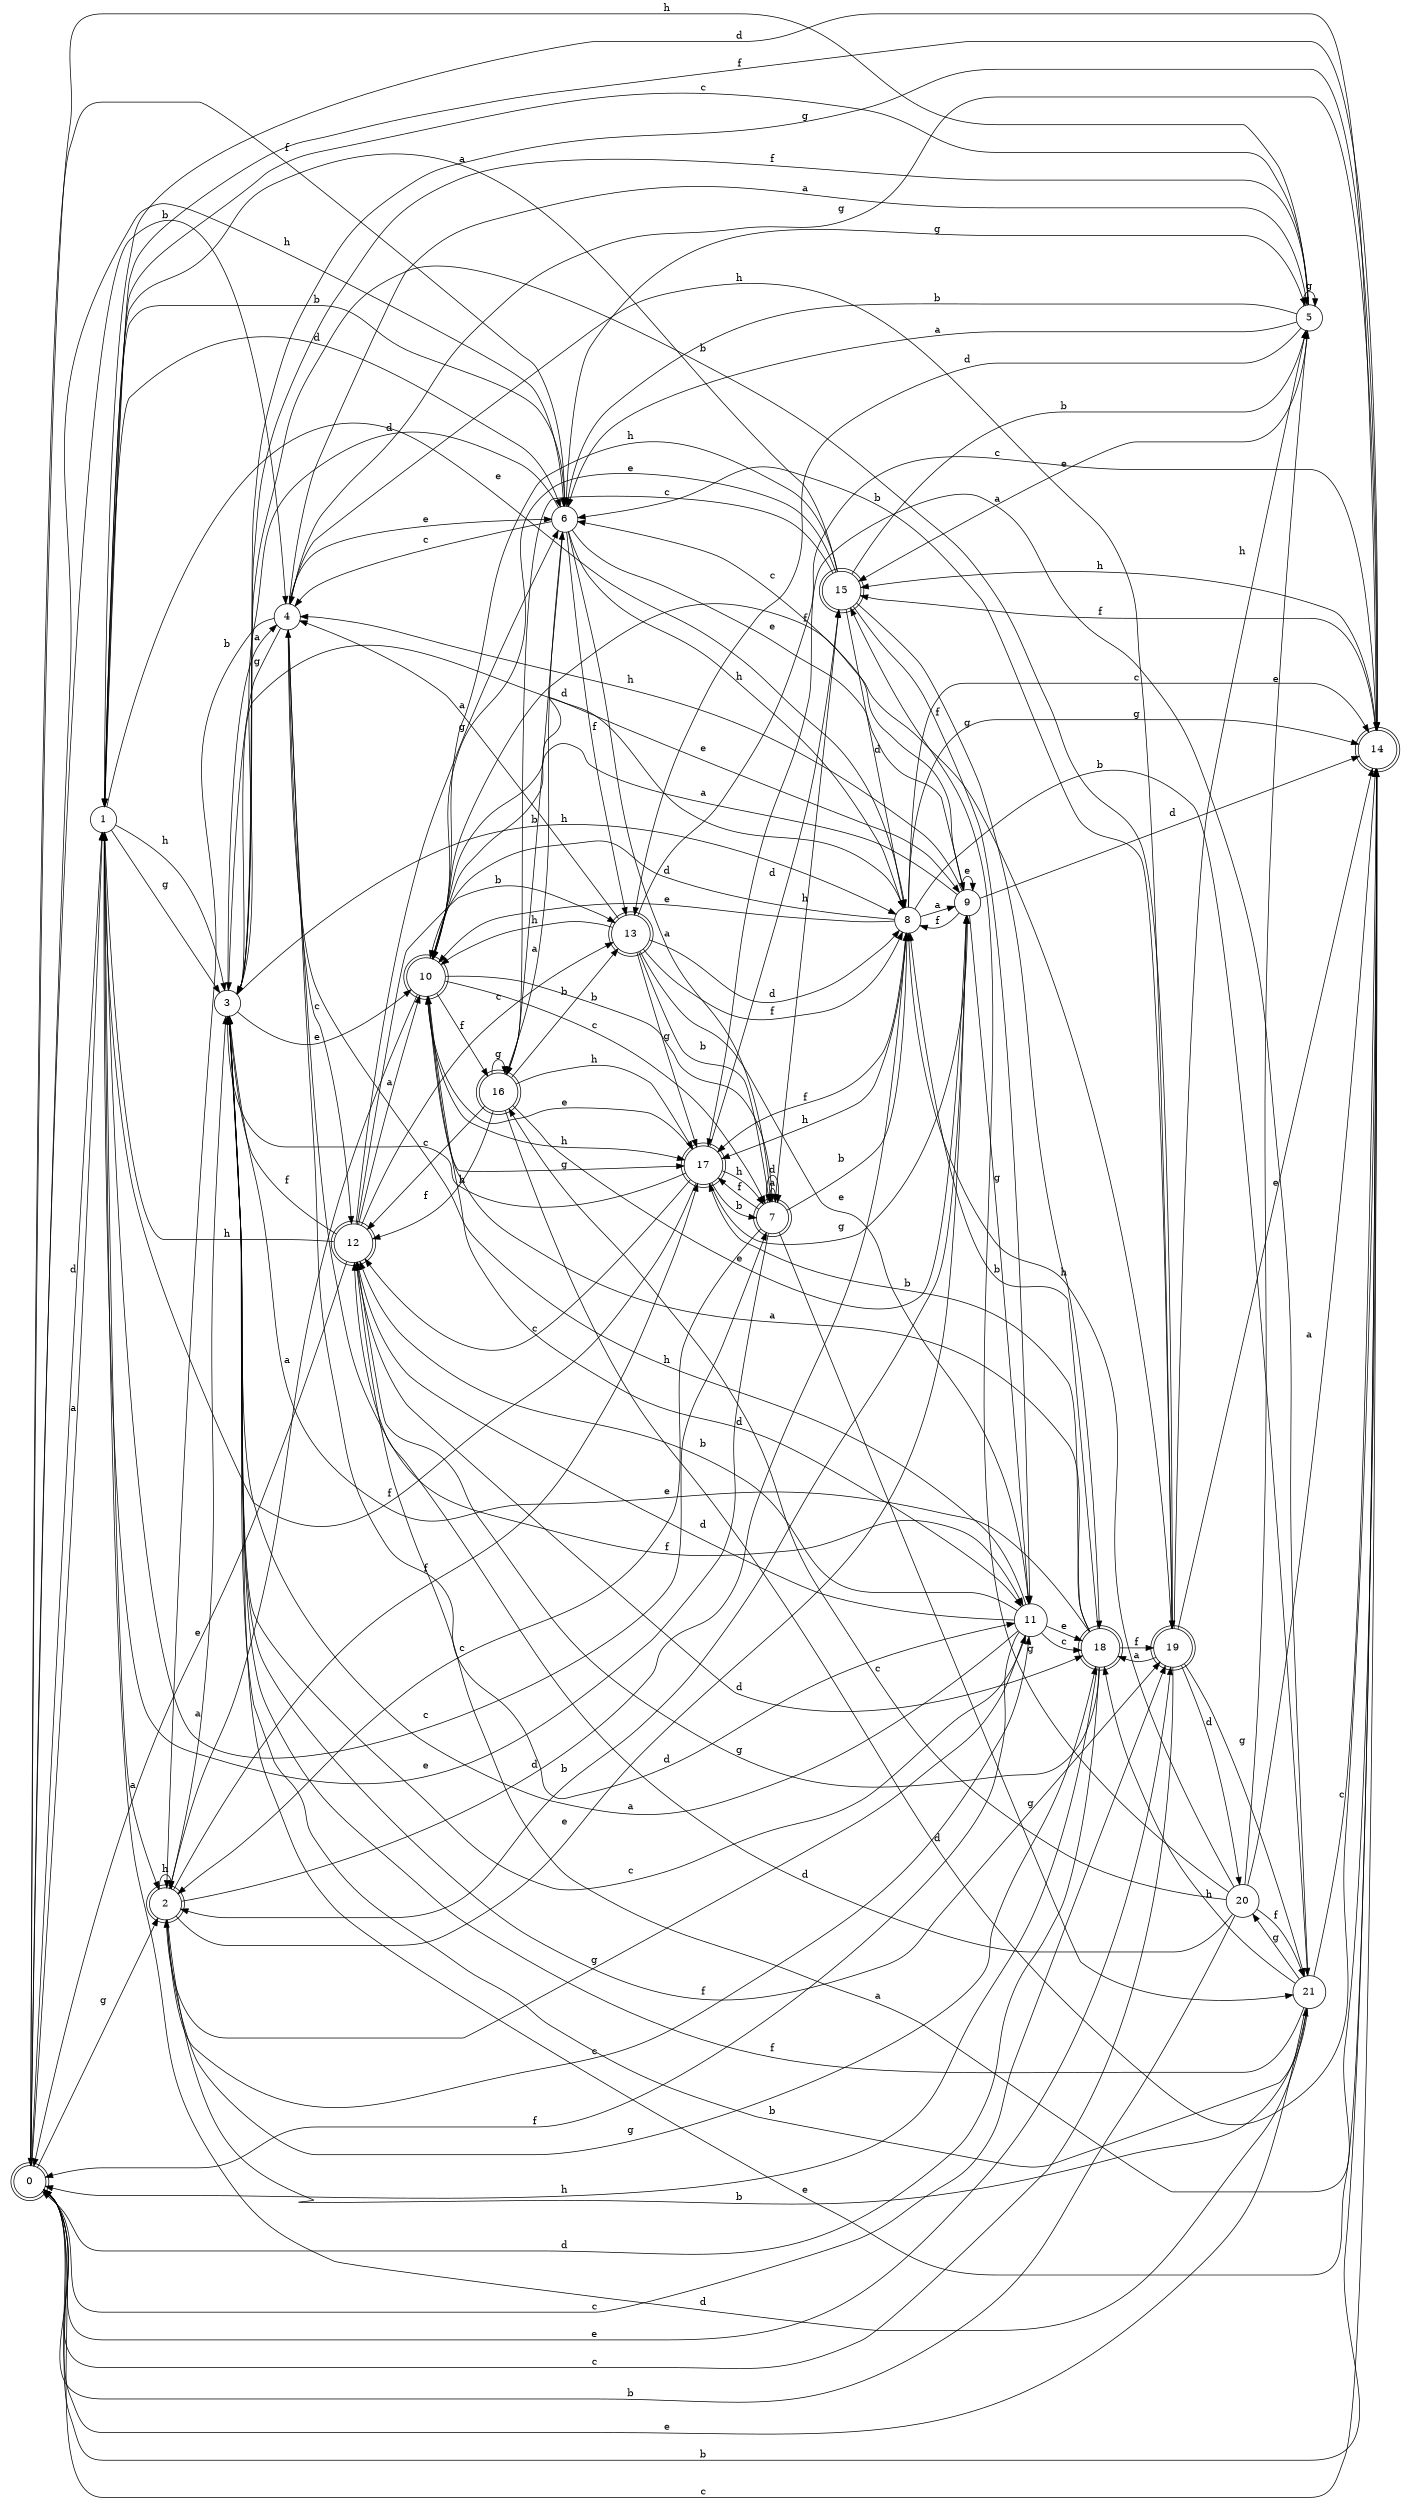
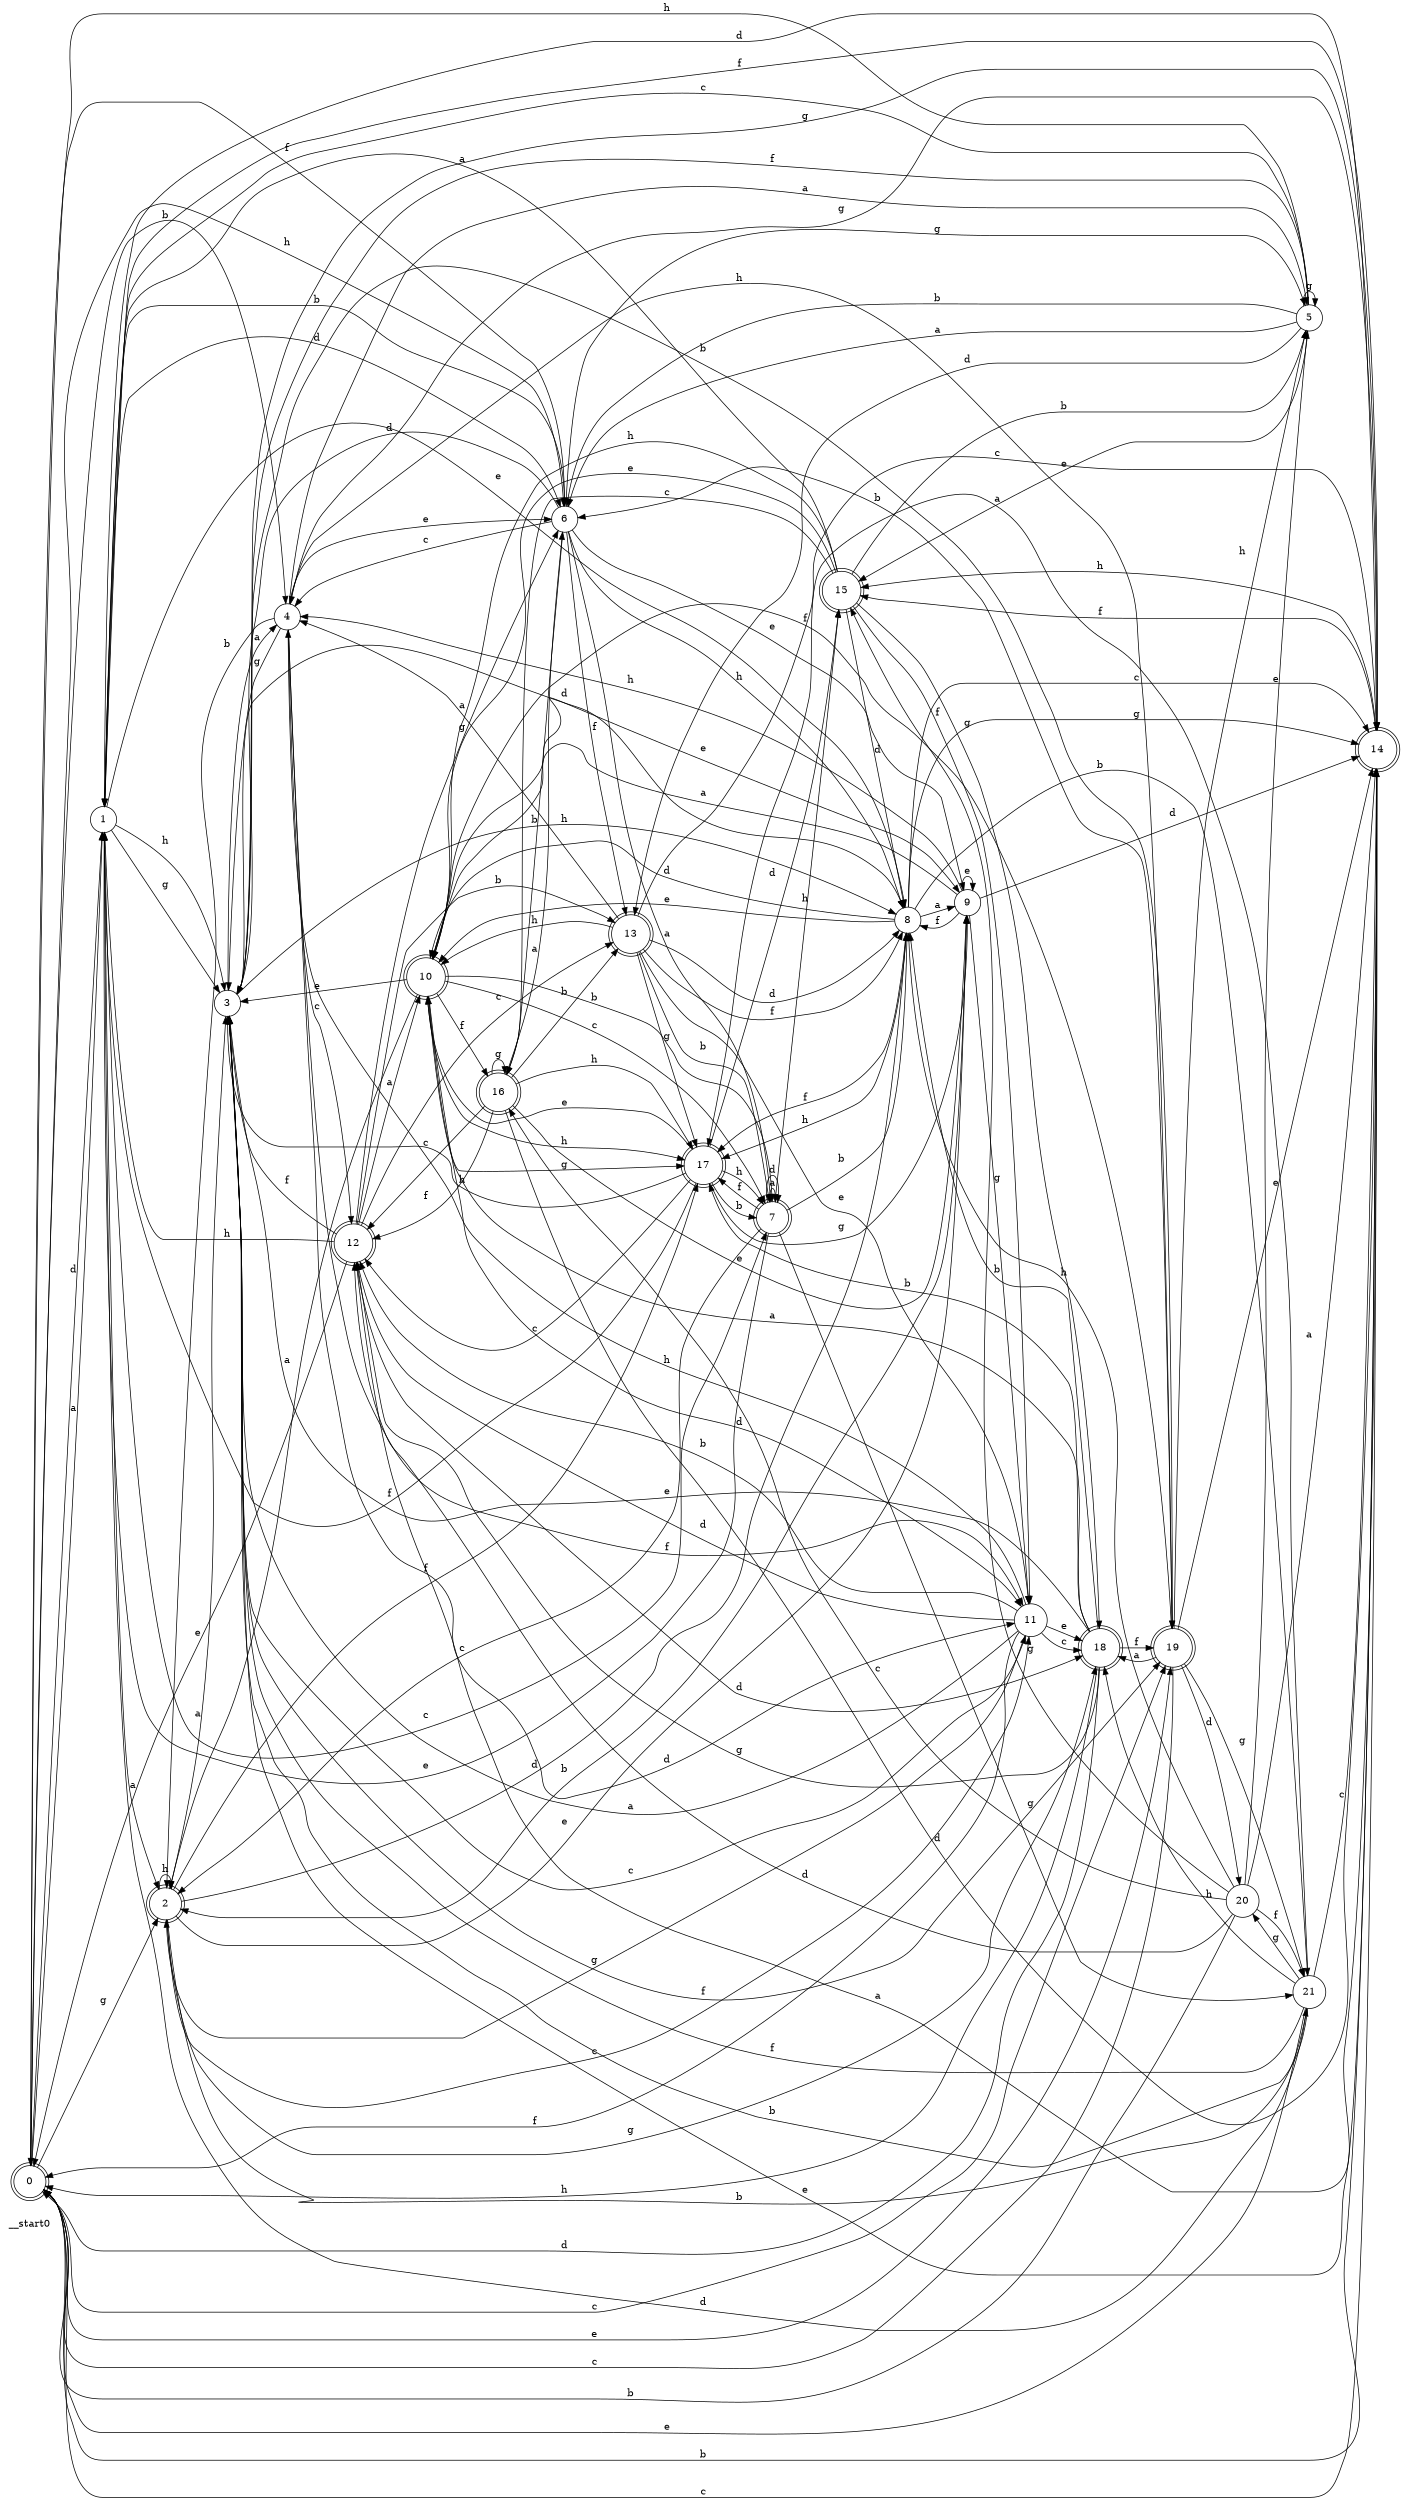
  digraph {
    rankdir=LR
    node [shape=doublecircle color=black fillcolor=white style="rounded,filled"]
+   __start0 [shape=none color="" fillcolor="" style=""]
    n2 [label=0]
    n3 [label=1 shape=circle style=filled]
    n4 [label=2]
    n5 [label=4 shape=circle style=filled]
    n6 [label=6 shape=circle style=filled]
    n7 [label=19]
    n8 [label=3 shape=circle style=filled]
    n9 [label=7]
    n10 [label=8 shape=circle style=filled]
    n11 [label=14]
    n12 [label=9 shape=circle style=filled]
    n13 [label=11 shape=circle style=filled]
    n14 [label=17]
    n15 [label=18]
    n16 [label=21 shape=circle style=filled]
    n17 [label=5 shape=circle style=filled]
    n18 [label=12]
    n19 [label=13]
    n20 [label=16]
    n21 [label=10]
    n22 [label=20 shape=circle style=filled]
    n23 [label=15]
    n2 -> n3 [label=a]
    n2 -> n3 [label=d]
    n2 -> n4 [label=g]
    n2 -> n5 [label=b]
    n2 -> n6 [label=f]
    n2 -> n6 [label=h]
    n2 -> n7 [label=c]
    n2 -> n7 [label=e]
    n3 -> n4 [label=a]
    n3 -> n6 [label=b]
    n3 -> n6 [label=d]
    n3 -> n8 [label=g]
    n3 -> n8 [label=h]
    n3 -> n9 [label=c]
    n3 -> n10 [label=e]
    n3 -> n11 [label=f]
    n4 -> n4 [label=h]
    n4 -> n8 [label=a]
    n4 -> n10 [label=d]
    n4 -> n12 [label=e]
    n4 -> n13 [label=c]
    n4 -> n14 [label=f]
    n4 -> n15 [label=g]
    n4 -> n16 [label=b]
    n5 -> n4 [label=b]
    n5 -> n6 [label=e]
    n5 -> n7 [label=h]
    n5 -> n8 [label=g]
    n5 -> n13 [label=d]
    n5 -> n13 [label=f]
    n5 -> n17 [label=a]
    n5 -> n18 [label=c]
    n6 -> n5 [label=c]
    n6 -> n8 [label=d]
    n6 -> n9 [label=a]
    n6 -> n10 [label=h]
    n6 -> n12 [label=e]
    n6 -> n17 [label=g]
    n6 -> n19 [label=f]
    n6 -> n20 [label=b]
    n7 -> n2 [label=c]
    n7 -> n6 [label=b]
    n7 -> n11 [label=e]
    n7 -> n15 [label=a]
    n7 -> n16 [label=g]
    n7 -> n17 [label=h]
    n7 -> n21 [label=f]
    n7 -> n22 [label=d]
    n8 -> n5 [label=a]
    n8 -> n7 [label=b]
    n8 -> n7 [label=f]
    n8 -> n10 [label=d]
    n8 -> n10 [label=h]
    n8 -> n11 [label=g]
    n8 -> n13 [label=c]
-   n8 -> n21 [label=e]
+   n21 -> n8 [label=e]
    n9 -> n3 [label=e]
    n9 -> n4 [label=c]
    n9 -> n9 [label=a]
    n9 -> n9 [label=d]
    n9 -> n10 [label=b]
    n9 -> n14 [label=f]
    n9 -> n16 [label=g]
    n9 -> n23 [label=h]
    n10 -> n11 [label=c]
    n10 -> n11 [label=g]
    n10 -> n12 [label=a]
    n10 -> n14 [label=f]
    n10 -> n14 [label=h]
    n10 -> n16 [label=b]
    n10 -> n21 [label=d]
    n10 -> n21 [label=e]
    n11 -> n2 [label=b]
    n11 -> n2 [label=c]
    n11 -> n3 [label=d]
    n11 -> n5 [label=g]
    n11 -> n8 [label=e]
    n11 -> n18 [label=a]
    n11 -> n23 [label=f]
    n11 -> n23 [label=h]
    n12 -> n4 [label=b]
    n12 -> n5 [label=h]
-   n12 -> n6 [label=c]
    n12 -> n10 [label=f]
    n12 -> n11 [label=d]
    n12 -> n12 [label=e]
    n12 -> n13 [label=g]
    n12 -> n21 [label=a]
    n13 -> n2 [label=f]
    n13 -> n4 [label=g]
    n13 -> n5 [label=h]
    n13 -> n8 [label=a]
    n13 -> n15 [label=c]
    n13 -> n15 [label=e]
    n13 -> n18 [label=b]
    n13 -> n18 [label=d]
    n14 -> n3 [label=f]
    n14 -> n8 [label=h]
    n14 -> n9 [label=b]
    n14 -> n9 [label=h]
    n14 -> n12 [label=g]
    n14 -> n18 [label=c]
    n14 -> n21 [label=e]
    n14 -> n23 [label=d]
    n15 -> n2 [label=d]
    n15 -> n2 [label=h]
    n15 -> n7 [label=f]
    n15 -> n8 [label=e]
    n15 -> n10 [label=b]
    n15 -> n14 [label=b]
    n15 -> n18 [label=g]
    n15 -> n21 [label=a]
    n16 -> n2 [label=e]
    n16 -> n3 [label=d]
    n16 -> n8 [label=b]
    n16 -> n8 [label=f]
    n16 -> n11 [label=c]
    n16 -> n14 [label=a]
    n16 -> n15 [label=h]
    n16 -> n22 [label=g]
    n17 -> n2 [label=h]
    n17 -> n3 [label=c]
    n17 -> n6 [label=a]
    n17 -> n6 [label=b]
    n17 -> n8 [label=f]
    n17 -> n17 [label=g]
    n17 -> n19 [label=d]
    n17 -> n23 [label=e]
    n18 -> n2 [label=e]
    n18 -> n3 [label=h]
    n18 -> n6 [label=g]
    n18 -> n8 [label=f]
    n18 -> n15 [label=d]
    n18 -> n19 [label=b]
    n18 -> n19 [label=c]
    n18 -> n21 [label=a]
    n19 -> n5 [label=a]
    n19 -> n9 [label=b]
    n19 -> n10 [label=d]
    n19 -> n10 [label=f]
    n19 -> n11 [label=c]
    n19 -> n13 [label=e]
    n19 -> n14 [label=g]
    n19 -> n21 [label=h]
    n20 -> n6 [label=a]
    n20 -> n11 [label=d]
    n20 -> n12 [label=e]
    n20 -> n14 [label=h]
    n20 -> n18 [label=c]
    n20 -> n18 [label=f]
    n20 -> n19 [label=b]
    n20 -> n20 [label=g]
    n21 -> n4 [label=a]
    n21 -> n9 [label=b]
    n21 -> n9 [label=c]
    n21 -> n12 [label=e]
    n21 -> n13 [label=d]
    n21 -> n14 [label=g]
    n21 -> n14 [label=h]
    n21 -> n20 [label=f]
    n22 -> n2 [label=b]
    n22 -> n10 [label=h]
    n22 -> n11 [label=a]
    n22 -> n16 [label=f]
    n22 -> n17 [label=e]
    n22 -> n18 [label=d]
    n22 -> n20 [label=c]
    n22 -> n23 [label=g]
    n23 -> n3 [label=a]
    n23 -> n10 [label=d]
    n23 -> n13 [label=f]
    n23 -> n15 [label=g]
    n23 -> n17 [label=b]
    n23 -> n20 [label=c]
    n23 -> n21 [label=e]
    n23 -> n21 [label=h]
  }
